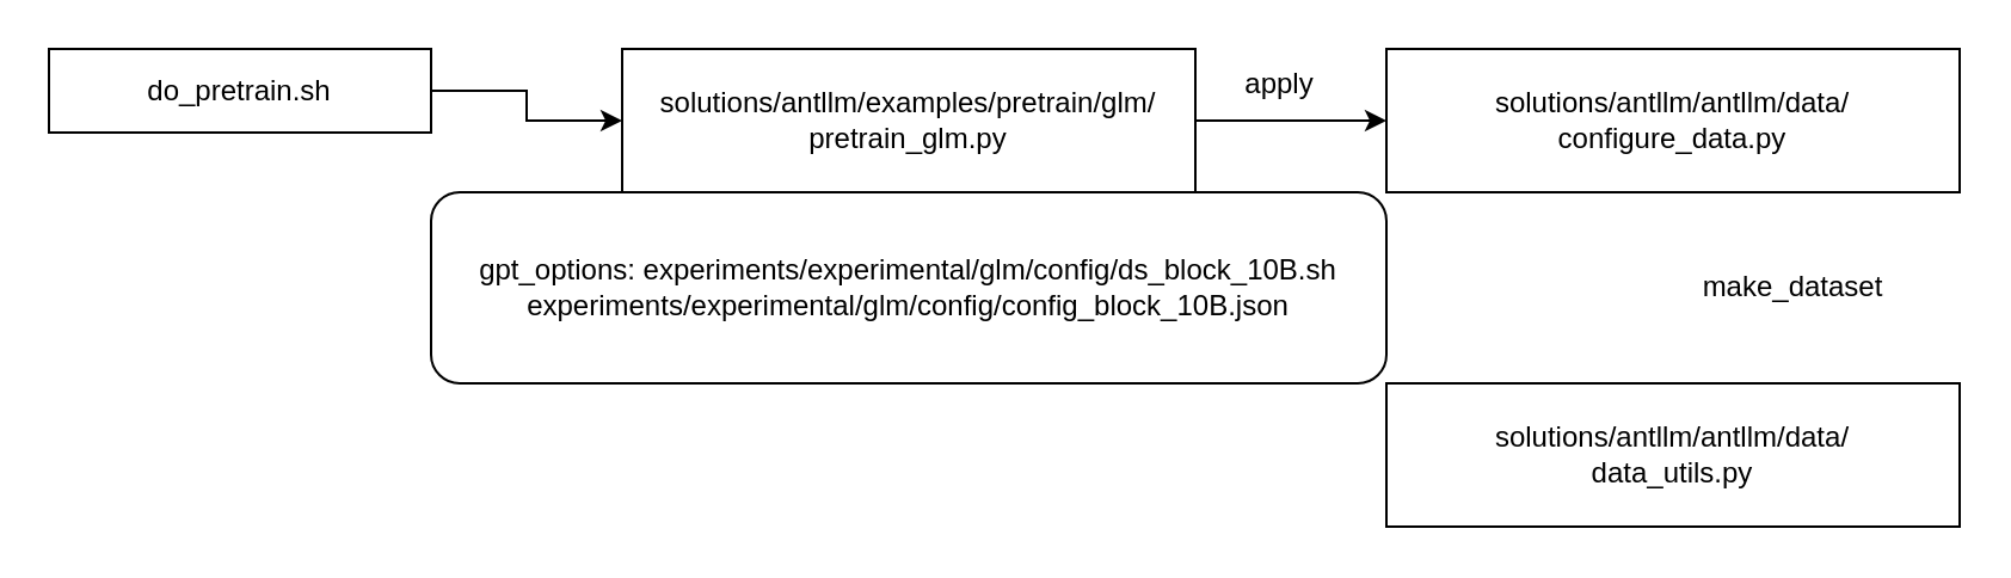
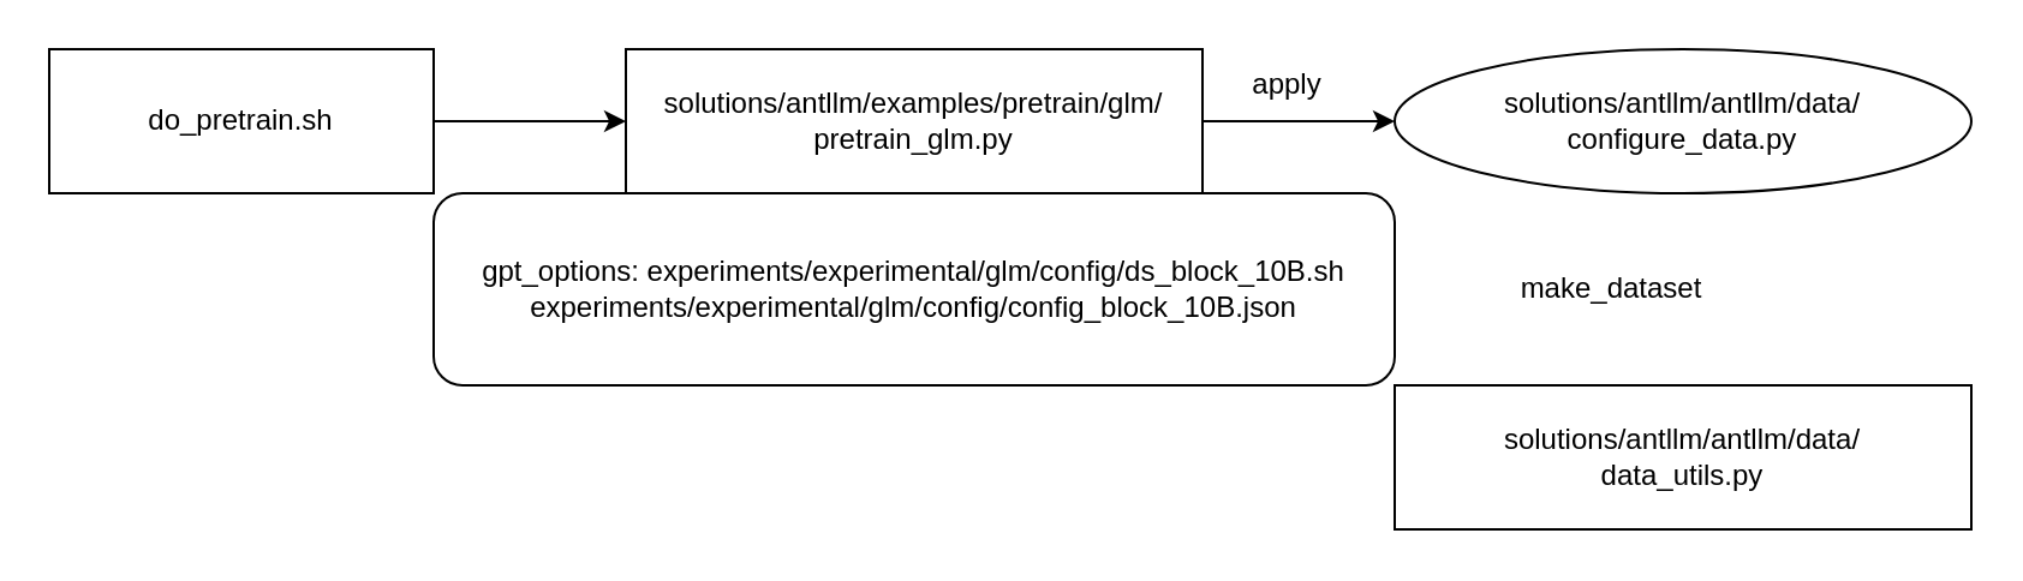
  <mxCell id="0" />
  <mxCell id="1" parent="0" />
  <mxCell id="2" value="" style="edgeStyle=orthogonalEdgeStyle;rounded=0;orthogonalLoop=1;jettySize=auto;html=1;" edge="1" parent="1" source="3" target="7"><mxGeometry relative="1" as="geometry" /></mxCell>
- <mxCell id="3" value="do_pretrain.sh" style="rounded=0;whiteSpace=wrap;html=1;" vertex="1" parent="1"><mxGeometry x="20" y="20" width="160" height="35" as="geometry" /></mxCell>
+ <mxCell id="3" value="do_pretrain.sh" style="rounded=0;whiteSpace=wrap;html=1;" vertex="1" parent="1"><mxGeometry x="20" y="20" width="160" height="60" as="geometry" /></mxCell>
  <mxCell id="4" value="" style="edgeStyle=orthogonalEdgeStyle;rounded=0;orthogonalLoop=1;jettySize=auto;html=1;" edge="1" parent="1" source="7" target="8"><mxGeometry relative="1" as="geometry" /></mxCell>
  <mxCell id="5" value="" style="edgeStyle=orthogonalEdgeStyle;rounded=0;orthogonalLoop=1;jettySize=auto;html=1;" edge="1" parent="1" source="7" target="8"><mxGeometry relative="1" as="geometry" /></mxCell>
  <mxCell id="6" value="" style="edgeStyle=orthogonalEdgeStyle;rounded=0;orthogonalLoop=1;jettySize=auto;html=1;" edge="1" parent="1" source="7" target="9"><mxGeometry relative="1" as="geometry" /></mxCell>
  <mxCell id="7" value="solutions/antllm/examples/pretrain/glm/&lt;br&gt;pretrain_glm.py" style="rounded=0;whiteSpace=wrap;html=1;" vertex="1" parent="1"><mxGeometry x="260" y="20" width="240" height="60" as="geometry" /></mxCell>
  <mxCell id="8" value="gpt_options:&amp;nbsp;experiments/experimental/glm/config/ds_block_10B.sh&lt;br&gt;experiments/experimental/glm/config/config_block_10B.json" style="rounded=1;whiteSpace=wrap;html=1;" vertex="1" parent="1"><mxGeometry x="180" y="80" width="400" height="80" as="geometry" /></mxCell>
- <mxCell id="9" value="solutions/antllm/antllm/data/&lt;br&gt;configure_data.py" style="rounded=0;whiteSpace=wrap;html=1;" vertex="1" parent="1"><mxGeometry x="580" y="20" width="240" height="60" as="geometry" /></mxCell>
+ <mxCell id="9" value="solutions/antllm/antllm/data/&lt;br&gt;configure_data.py" style="ellipse;whiteSpace=wrap;html=1;" vertex="1" parent="1"><mxGeometry x="580" y="20" width="240" height="60" as="geometry" /></mxCell>
  <mxCell id="10" value="solutions/antllm/antllm/data/&lt;br&gt;data_utils.py" style="rounded=0;whiteSpace=wrap;html=1;" vertex="1" parent="1"><mxGeometry x="580" y="160" width="240" height="60" as="geometry" /></mxCell>
- <mxCell id="11" value="make_dataset" style="text;html=1;align=center;verticalAlign=middle;resizable=0;points=[];autosize=1;strokeColor=none;fillColor=none;" vertex="1" parent="1"><mxGeometry x="700" y="105" width="100" height="30" as="geometry" /></mxCell>
+ <mxCell id="11" value="make_dataset" style="text;html=1;align=center;verticalAlign=middle;resizable=0;points=[];autosize=1;strokeColor=none;fillColor=none;" vertex="1" parent="1"><mxGeometry x="620" y="105" width="100" height="30" as="geometry" /></mxCell>
  <mxCell id="12" value="apply" style="text;html=1;align=center;verticalAlign=middle;resizable=0;points=[];autosize=1;strokeColor=none;fillColor=none;" vertex="1" parent="1"><mxGeometry x="510" y="20" width="50" height="30" as="geometry" /></mxCell>
